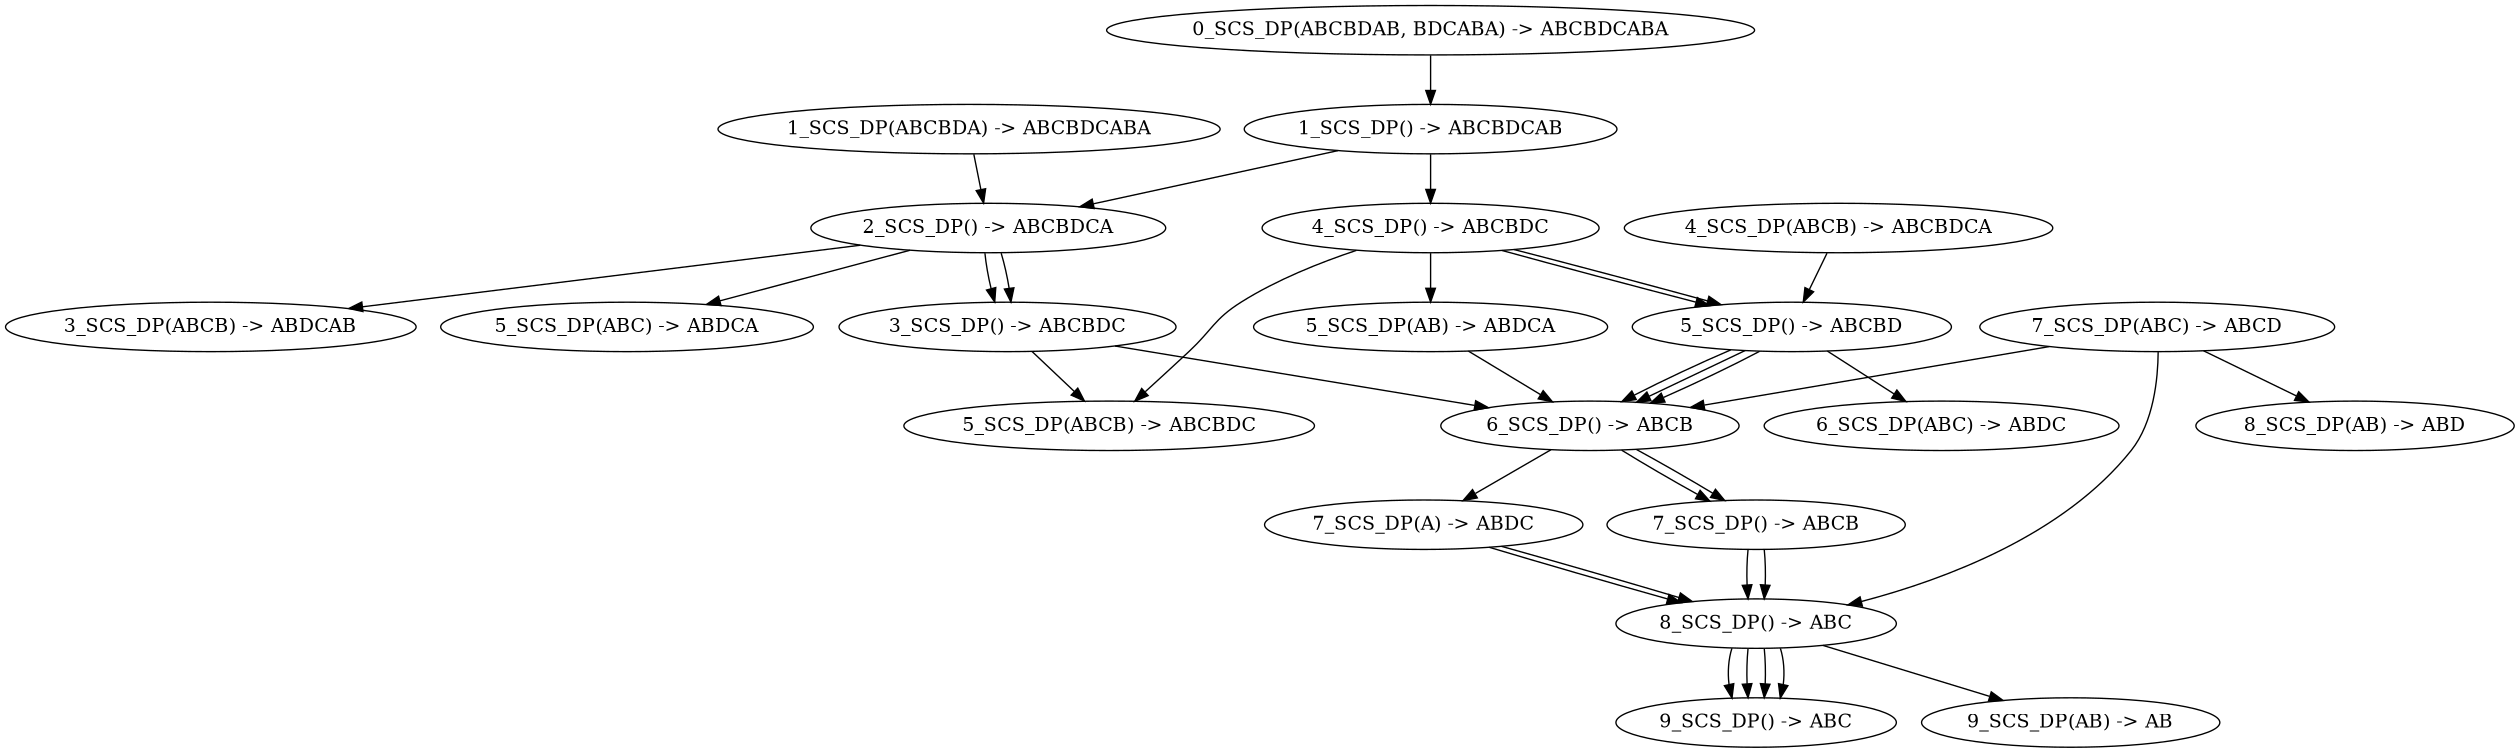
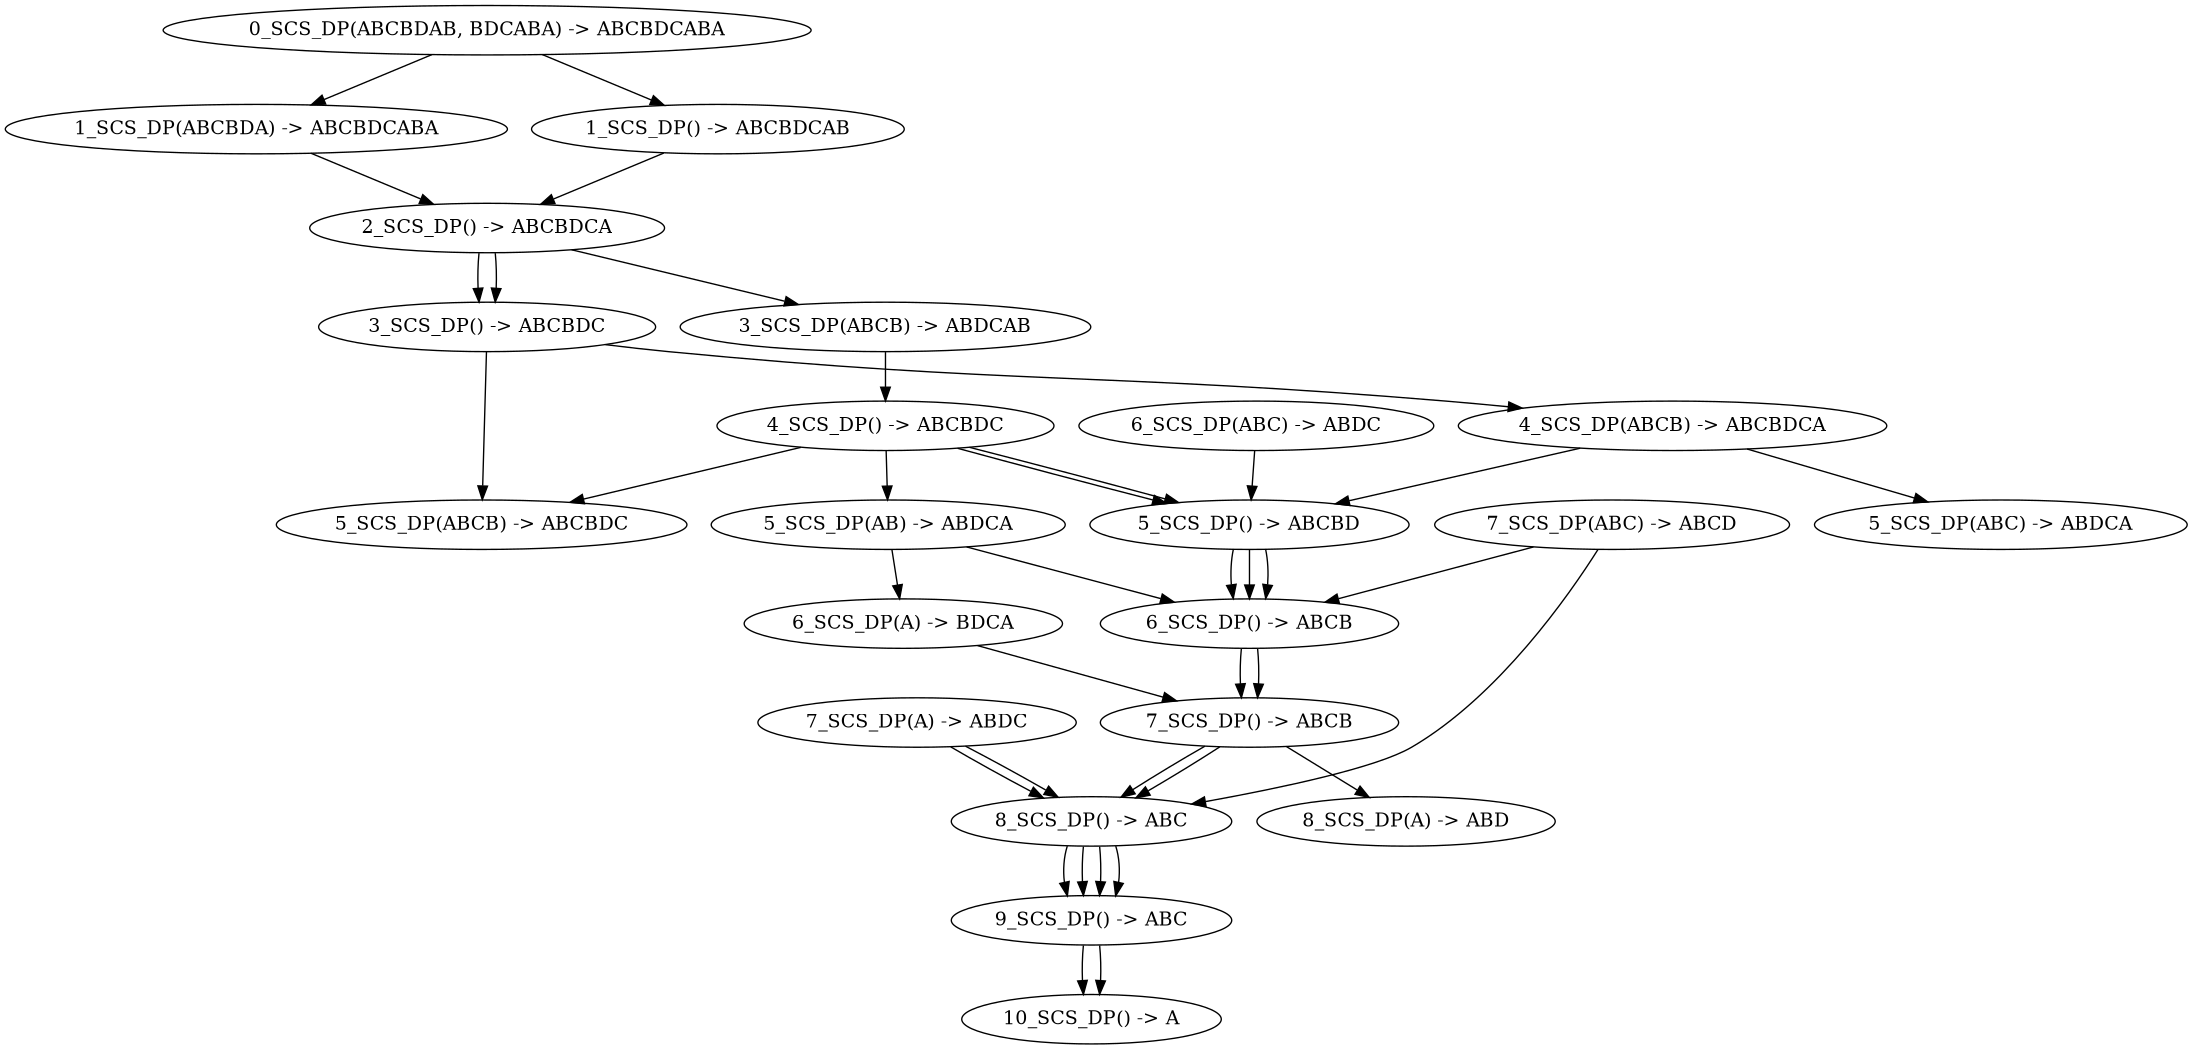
  digraph {
    n1 [label="0_SCS_DP(ABCBDAB, BDCABA) -> ABCBDCABA"]
    n2 [label="1_SCS_DP(ABCBDA) -> ABCBDCABA"]
    n3 [label="1_SCS_DP() -> ABCBDCAB"]
    n4 [label="2_SCS_DP() -> ABCBDCA"]
    n5 [label="3_SCS_DP(ABCB) -> ABDCAB"]
    n6 [label="3_SCS_DP() -> ABCBDC"]
    n7 [label="4_SCS_DP() -> ABCBDC"]
    n8 [label="5_SCS_DP(ABCB) -> ABCBDC"]
    n9 [label="4_SCS_DP(ABCB) -> ABCBDCA"]
    n10 [label="5_SCS_DP(AB) -> ABDCA"]
    n11 [label="5_SCS_DP() -> ABCBD"]
+   n12 [label="6_SCS_DP(A) -> BDCA"]
    n13 [label="6_SCS_DP() -> ABCB"]
    n14 [label="6_SCS_DP(ABC) -> ABDC"]
    n15 [label="7_SCS_DP() -> ABCB"]
    n16 [label="7_SCS_DP(A) -> ABDC"]
    n17 [label="8_SCS_DP() -> ABC"]
+   n18 [label="8_SCS_DP(A) -> ABD"]
    n19 [label="9_SCS_DP() -> ABC"]
-   n20 [label="9_SCS_DP(AB) -> AB"]
    n21 [label="7_SCS_DP(ABC) -> ABCD"]
-   n22 [label="8_SCS_DP(AB) -> ABD"]
+   n23 [label="10_SCS_DP() -> A"]
    n24 [label="5_SCS_DP(ABC) -> ABDCA"]
+   n1 -> n2
    n1 -> n3
    n2 -> n4
    n3 -> n4
    n4 -> n5
    n4 -> n6
    n4 -> n6
-   n3 -> n7
+   n5 -> n7
    n6 -> n8
-   n6 -> n13
+   n6 -> n9
    n7 -> n8
    n7 -> n10
    n7 -> n11
    n7 -> n11
    n9 -> n11
-   n4 -> n24
+   n9 -> n24
+   n10 -> n12
    n10 -> n13
    n11 -> n13
    n11 -> n13
    n11 -> n13
-   n11 -> n14
+   n14 -> n11
+   n12 -> n15
    n13 -> n15
    n13 -> n15
-   n13 -> n16
    n15 -> n17
    n15 -> n17
+   n15 -> n18
    n16 -> n17
    n16 -> n17
    n17 -> n19
    n17 -> n19
    n17 -> n19
    n17 -> n19
-   n17 -> n20
+   n19 -> n23
+   n19 -> n23
    n21 -> n13
    n21 -> n17
-   n21 -> n22
  }
